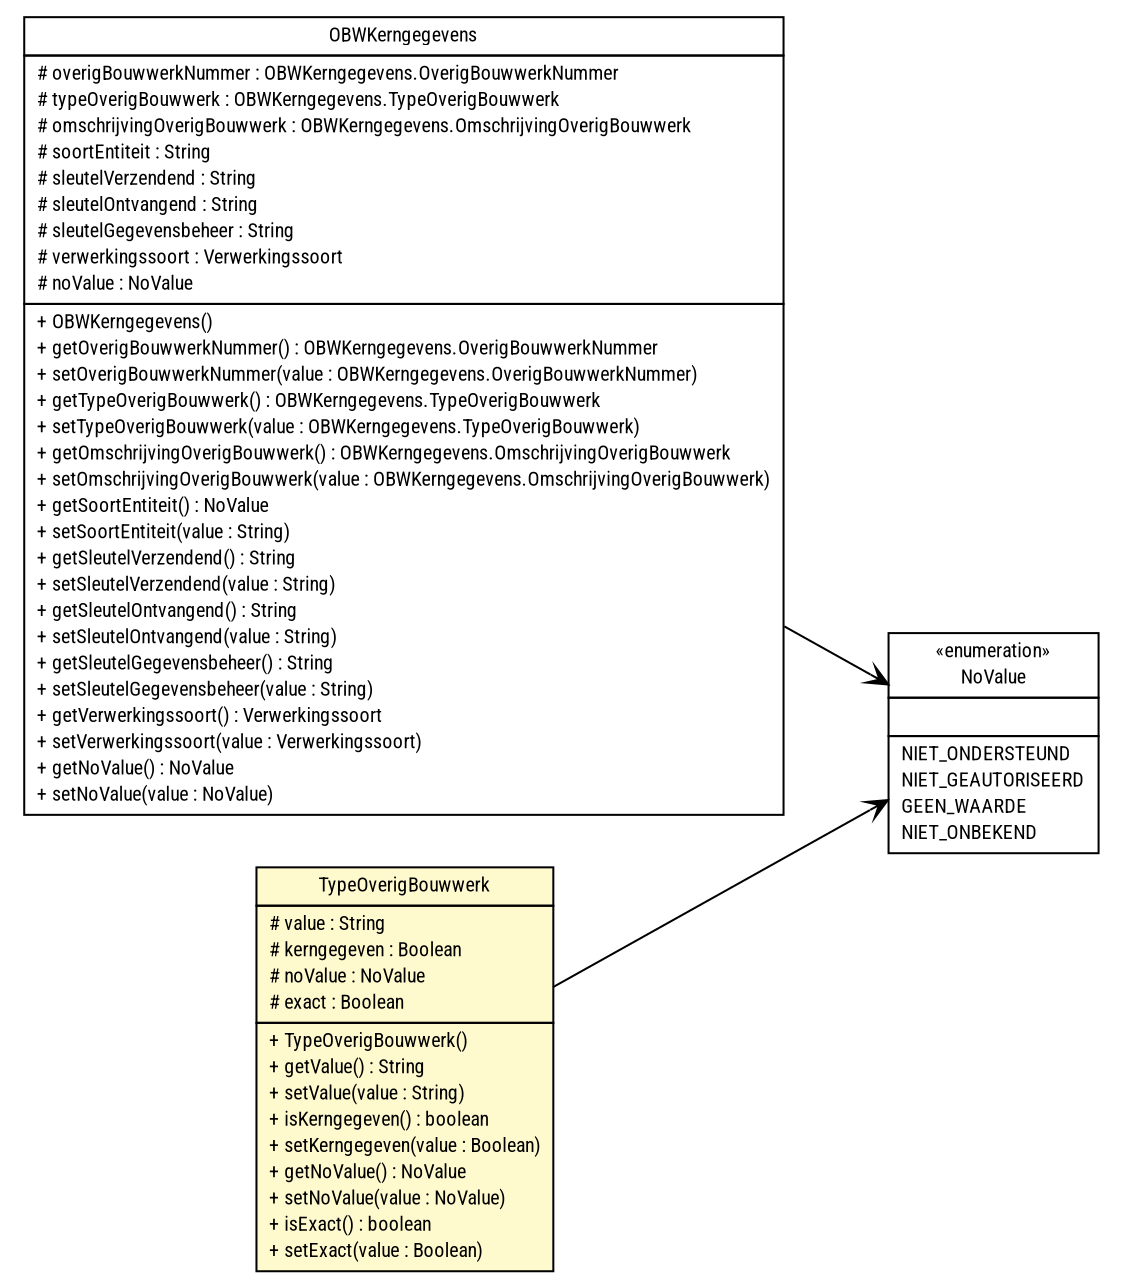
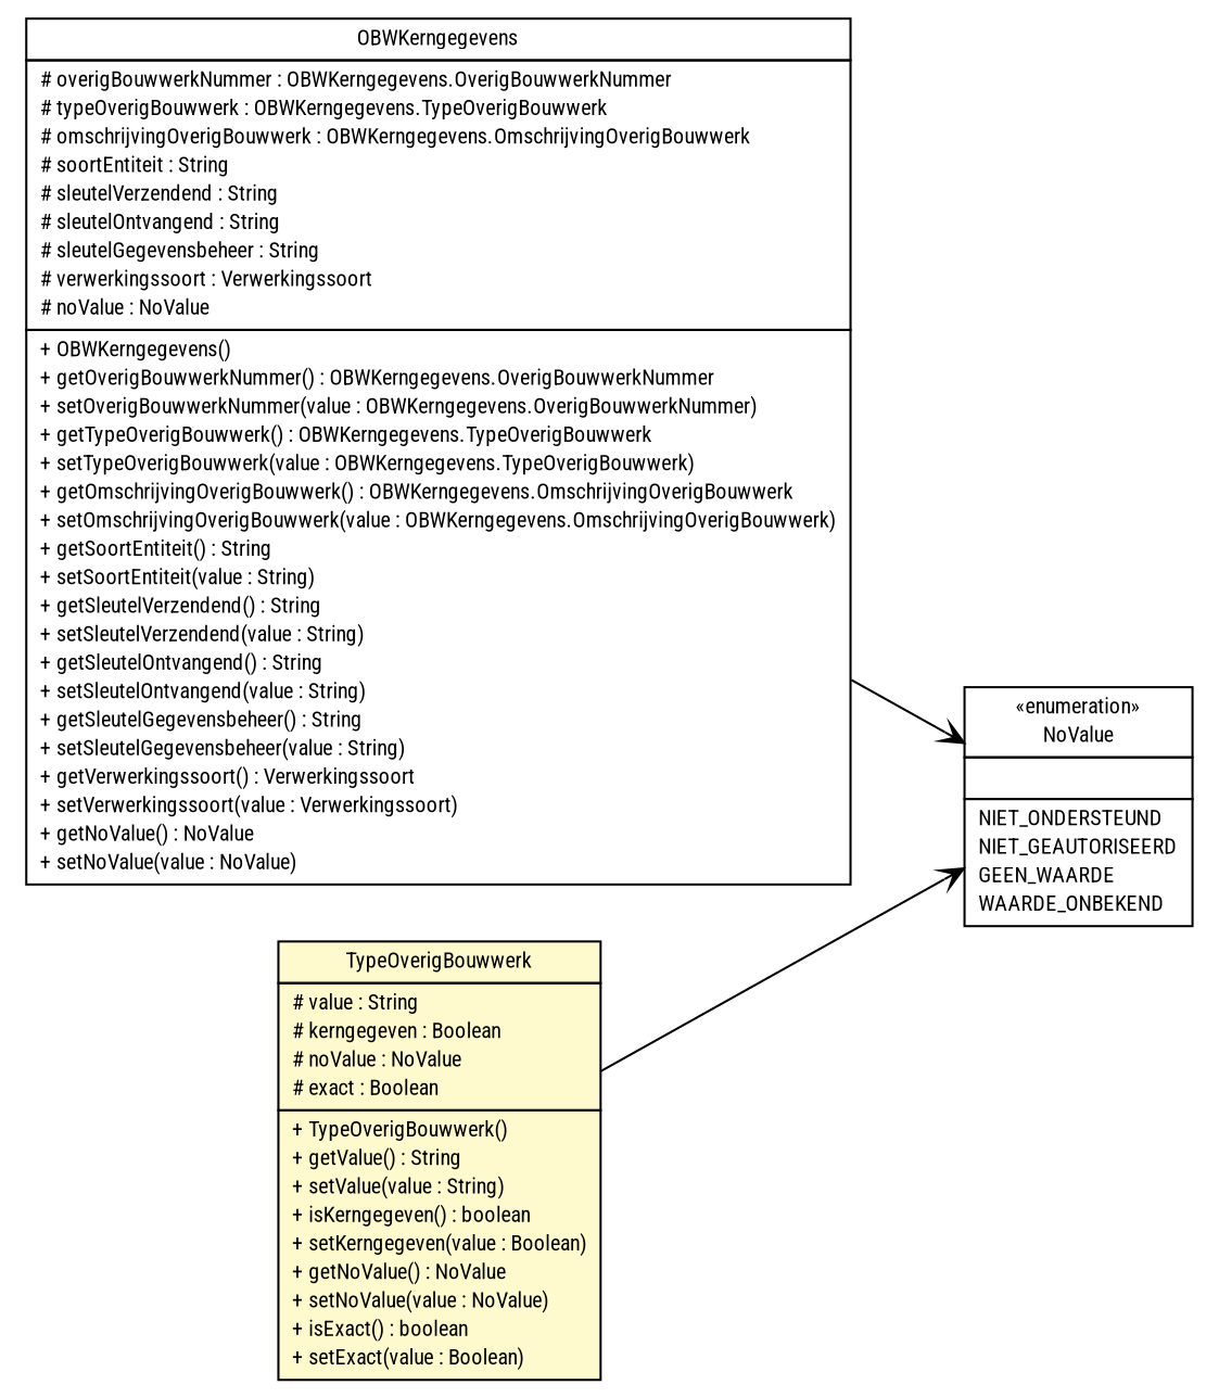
  digraph {
    fontname="Roboto Condensed"
    nodesep=0.25
    rankdir=LR
    ranksep=0.5
    node [fontcolor=black fontname="Roboto Condensed" fontsize=10.0 shape=plaintext]
    edge [arrowhead=open color=black fontcolor=black fontname="Roboto Condensed" fontsize=10.0 headport=p labelfontname=Helvetica labelfontsize=10 tailport=p]
-   n1 [label=<<table title="nl.egem.stuf.sector.bg._0204.OBWKerngegevens" border="0" cellborder="1" cellspacing="0" cellpadding="2" port="p" href="./OBWKerngegevens.html"> 		<tr><td><table border="0" cellspacing="0" cellpadding="1"> <tr><td align="center" balign="center"> OBWKerngegevens </td></tr> 		</table></td></tr> 		<tr><td><table border="0" cellspacing="0" cellpadding="1"> <tr><td align="left" balign="left"> # overigBouwwerkNummer : OBWKerngegevens.OverigBouwwerkNummer </td></tr> <tr><td align="left" balign="left"> # typeOverigBouwwerk : OBWKerngegevens.TypeOverigBouwwerk </td></tr> <tr><td align="left" balign="left"> # omschrijvingOverigBouwwerk : OBWKerngegevens.OmschrijvingOverigBouwwerk </td></tr> <tr><td align="left" balign="left"> # soortEntiteit : String </td></tr> <tr><td align="left" balign="left"> # sleutelVerzendend : String </td></tr> <tr><td align="left" balign="left"> # sleutelOntvangend : String </td></tr> <tr><td align="left" balign="left"> # sleutelGegevensbeheer : String </td></tr> <tr><td align="left" balign="left"> # verwerkingssoort : Verwerkingssoort </td></tr> <tr><td align="left" balign="left"> # noValue : NoValue </td></tr> 		</table></td></tr> 		<tr><td><table border="0" cellspacing="0" cellpadding="1"> <tr><td align="left" balign="left"> + OBWKerngegevens() </td></tr> <tr><td align="left" balign="left"> + getOverigBouwwerkNummer() : OBWKerngegevens.OverigBouwwerkNummer </td></tr> <tr><td align="left" balign="left"> + setOverigBouwwerkNummer(value : OBWKerngegevens.OverigBouwwerkNummer) </td></tr> <tr><td align="left" balign="left"> + getTypeOverigBouwwerk() : OBWKerngegevens.TypeOverigBouwwerk </td></tr> <tr><td align="left" balign="left"> + setTypeOverigBouwwerk(value : OBWKerngegevens.TypeOverigBouwwerk) </td></tr> <tr><td align="left" balign="left"> + getOmschrijvingOverigBouwwerk() : OBWKerngegevens.OmschrijvingOverigBouwwerk </td></tr> <tr><td align="left" balign="left"> + setOmschrijvingOverigBouwwerk(value : OBWKerngegevens.OmschrijvingOverigBouwwerk) </td></tr> <tr><td align="left" balign="left"> + getSoortEntiteit() : NoValue </td></tr> <tr><td align="left" balign="left"> + setSoortEntiteit(value : String) </td></tr> <tr><td align="left" balign="left"> + getSleutelVerzendend() : String </td></tr> <tr><td align="left" balign="left"> + setSleutelVerzendend(value : String) </td></tr> <tr><td align="left" balign="left"> + getSleutelOntvangend() : String </td></tr> <tr><td align="left" balign="left"> + setSleutelOntvangend(value : String) </td></tr> <tr><td align="left" balign="left"> + getSleutelGegevensbeheer() : String </td></tr> <tr><td align="left" balign="left"> + setSleutelGegevensbeheer(value : String) </td></tr> <tr><td align="left" balign="left"> + getVerwerkingssoort() : Verwerkingssoort </td></tr> <tr><td align="left" balign="left"> + setVerwerkingssoort(value : Verwerkingssoort) </td></tr> <tr><td align="left" balign="left"> + getNoValue() : NoValue </td></tr> <tr><td align="left" balign="left"> + setNoValue(value : NoValue) </td></tr> 		</table></td></tr> 		</table>>]
-   n2 [label=<<table title="nl.egem.stuf.stuf0204.NoValue" border="0" cellborder="1" cellspacing="0" cellpadding="2" port="p" href="../../../stuf0204/NoValue.html"> 		<tr><td><table border="0" cellspacing="0" cellpadding="1"> <tr><td align="center" balign="center"> &#171;enumeration&#187; </td></tr> <tr><td align="center" balign="center"> NoValue </td></tr> 		</table></td></tr> 		<tr><td><table border="0" cellspacing="0" cellpadding="1"> <tr><td align="left" balign="left">  </td></tr> 		</table></td></tr> 		<tr><td><table border="0" cellspacing="0" cellpadding="1"> <tr><td align="left" balign="left"> NIET_ONDERSTEUND </td></tr> <tr><td align="left" balign="left"> NIET_GEAUTORISEERD </td></tr> <tr><td align="left" balign="left"> GEEN_WAARDE </td></tr> <tr><td align="left" balign="left"> NIET_ONBEKEND </td></tr> 		</table></td></tr> 		</table>>]
+   n1 [label=<<table title="nl.egem.stuf.sector.bg._0204.OBWKerngegevens" border="0" cellborder="1" cellspacing="0" cellpadding="2" port="p" href="./OBWKerngegevens.html"> 		<tr><td><table border="0" cellspacing="0" cellpadding="1"> <tr><td align="center" balign="center"> OBWKerngegevens </td></tr> 		</table></td></tr> 		<tr><td><table border="0" cellspacing="0" cellpadding="1"> <tr><td align="left" balign="left"> # overigBouwwerkNummer : OBWKerngegevens.OverigBouwwerkNummer </td></tr> <tr><td align="left" balign="left"> # typeOverigBouwwerk : OBWKerngegevens.TypeOverigBouwwerk </td></tr> <tr><td align="left" balign="left"> # omschrijvingOverigBouwwerk : OBWKerngegevens.OmschrijvingOverigBouwwerk </td></tr> <tr><td align="left" balign="left"> # soortEntiteit : String </td></tr> <tr><td align="left" balign="left"> # sleutelVerzendend : String </td></tr> <tr><td align="left" balign="left"> # sleutelOntvangend : String </td></tr> <tr><td align="left" balign="left"> # sleutelGegevensbeheer : String </td></tr> <tr><td align="left" balign="left"> # verwerkingssoort : Verwerkingssoort </td></tr> <tr><td align="left" balign="left"> # noValue : NoValue </td></tr> 		</table></td></tr> 		<tr><td><table border="0" cellspacing="0" cellpadding="1"> <tr><td align="left" balign="left"> + OBWKerngegevens() </td></tr> <tr><td align="left" balign="left"> + getOverigBouwwerkNummer() : OBWKerngegevens.OverigBouwwerkNummer </td></tr> <tr><td align="left" balign="left"> + setOverigBouwwerkNummer(value : OBWKerngegevens.OverigBouwwerkNummer) </td></tr> <tr><td align="left" balign="left"> + getTypeOverigBouwwerk() : OBWKerngegevens.TypeOverigBouwwerk </td></tr> <tr><td align="left" balign="left"> + setTypeOverigBouwwerk(value : OBWKerngegevens.TypeOverigBouwwerk) </td></tr> <tr><td align="left" balign="left"> + getOmschrijvingOverigBouwwerk() : OBWKerngegevens.OmschrijvingOverigBouwwerk </td></tr> <tr><td align="left" balign="left"> + setOmschrijvingOverigBouwwerk(value : OBWKerngegevens.OmschrijvingOverigBouwwerk) </td></tr> <tr><td align="left" balign="left"> + getSoortEntiteit() : String </td></tr> <tr><td align="left" balign="left"> + setSoortEntiteit(value : String) </td></tr> <tr><td align="left" balign="left"> + getSleutelVerzendend() : String </td></tr> <tr><td align="left" balign="left"> + setSleutelVerzendend(value : String) </td></tr> <tr><td align="left" balign="left"> + getSleutelOntvangend() : String </td></tr> <tr><td align="left" balign="left"> + setSleutelOntvangend(value : String) </td></tr> <tr><td align="left" balign="left"> + getSleutelGegevensbeheer() : String </td></tr> <tr><td align="left" balign="left"> + setSleutelGegevensbeheer(value : String) </td></tr> <tr><td align="left" balign="left"> + getVerwerkingssoort() : Verwerkingssoort </td></tr> <tr><td align="left" balign="left"> + setVerwerkingssoort(value : Verwerkingssoort) </td></tr> <tr><td align="left" balign="left"> + getNoValue() : NoValue </td></tr> <tr><td align="left" balign="left"> + setNoValue(value : NoValue) </td></tr> 		</table></td></tr> 		</table>>]
+   n2 [label=<<table title="nl.egem.stuf.stuf0204.NoValue" border="0" cellborder="1" cellspacing="0" cellpadding="2" port="p" href="../../../stuf0204/NoValue.html"> 		<tr><td><table border="0" cellspacing="0" cellpadding="1"> <tr><td align="center" balign="center"> &#171;enumeration&#187; </td></tr> <tr><td align="center" balign="center"> NoValue </td></tr> 		</table></td></tr> 		<tr><td><table border="0" cellspacing="0" cellpadding="1"> <tr><td align="left" balign="left">  </td></tr> 		</table></td></tr> 		<tr><td><table border="0" cellspacing="0" cellpadding="1"> <tr><td align="left" balign="left"> NIET_ONDERSTEUND </td></tr> <tr><td align="left" balign="left"> NIET_GEAUTORISEERD </td></tr> <tr><td align="left" balign="left"> GEEN_WAARDE </td></tr> <tr><td align="left" balign="left"> WAARDE_ONBEKEND </td></tr> 		</table></td></tr> 		</table>>]
    n3 [label=<<table title="nl.egem.stuf.sector.bg._0204.OBWKerngegevens.TypeOverigBouwwerk" border="0" cellborder="1" cellspacing="0" cellpadding="2" port="p" bgcolor="lemonChiffon" href="./OBWKerngegevens.TypeOverigBouwwerk.html"> 		<tr><td><table border="0" cellspacing="0" cellpadding="1"> <tr><td align="center" balign="center"> TypeOverigBouwwerk </td></tr> 		</table></td></tr> 		<tr><td><table border="0" cellspacing="0" cellpadding="1"> <tr><td align="left" balign="left"> # value : String </td></tr> <tr><td align="left" balign="left"> # kerngegeven : Boolean </td></tr> <tr><td align="left" balign="left"> # noValue : NoValue </td></tr> <tr><td align="left" balign="left"> # exact : Boolean </td></tr> 		</table></td></tr> 		<tr><td><table border="0" cellspacing="0" cellpadding="1"> <tr><td align="left" balign="left"> + TypeOverigBouwwerk() </td></tr> <tr><td align="left" balign="left"> + getValue() : String </td></tr> <tr><td align="left" balign="left"> + setValue(value : String) </td></tr> <tr><td align="left" balign="left"> + isKerngegeven() : boolean </td></tr> <tr><td align="left" balign="left"> + setKerngegeven(value : Boolean) </td></tr> <tr><td align="left" balign="left"> + getNoValue() : NoValue </td></tr> <tr><td align="left" balign="left"> + setNoValue(value : NoValue) </td></tr> <tr><td align="left" balign="left"> + isExact() : boolean </td></tr> <tr><td align="left" balign="left"> + setExact(value : Boolean) </td></tr> 		</table></td></tr> 		</table>>]
    n1 -> n2
    n3 -> n2
  }
